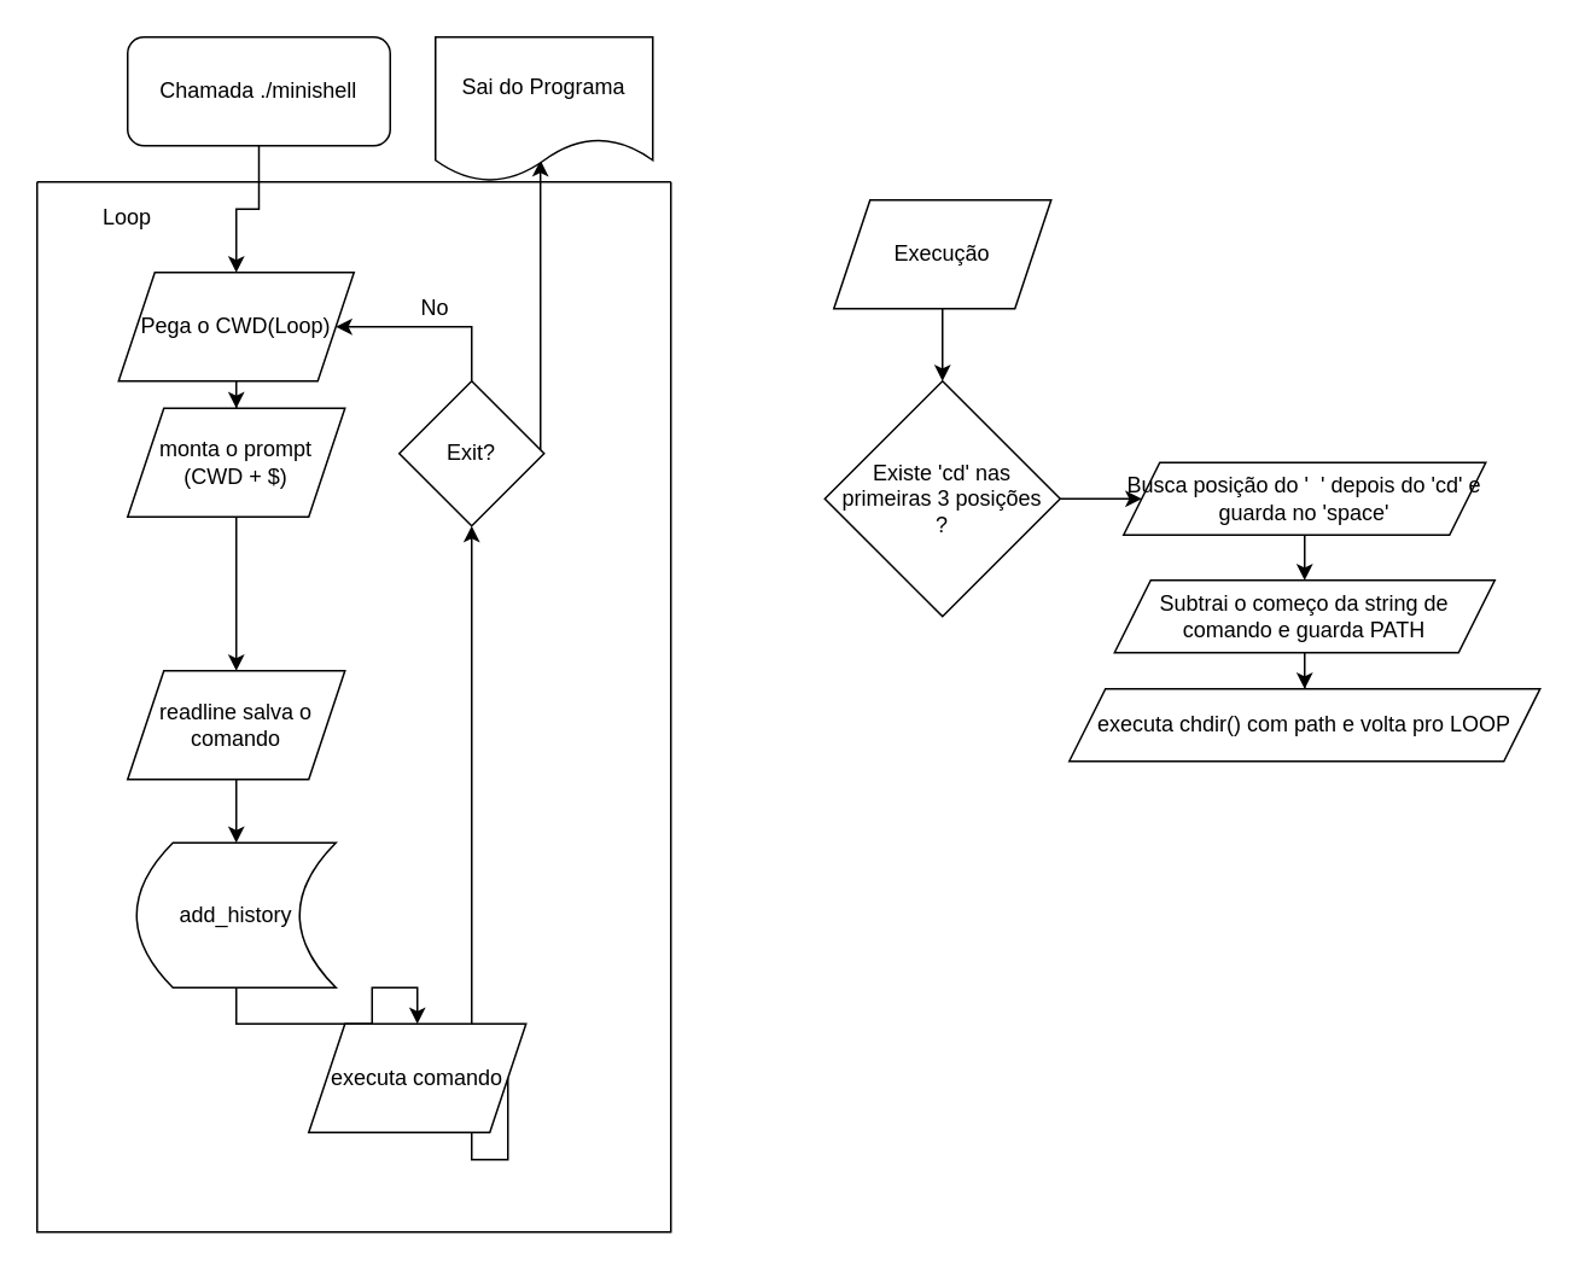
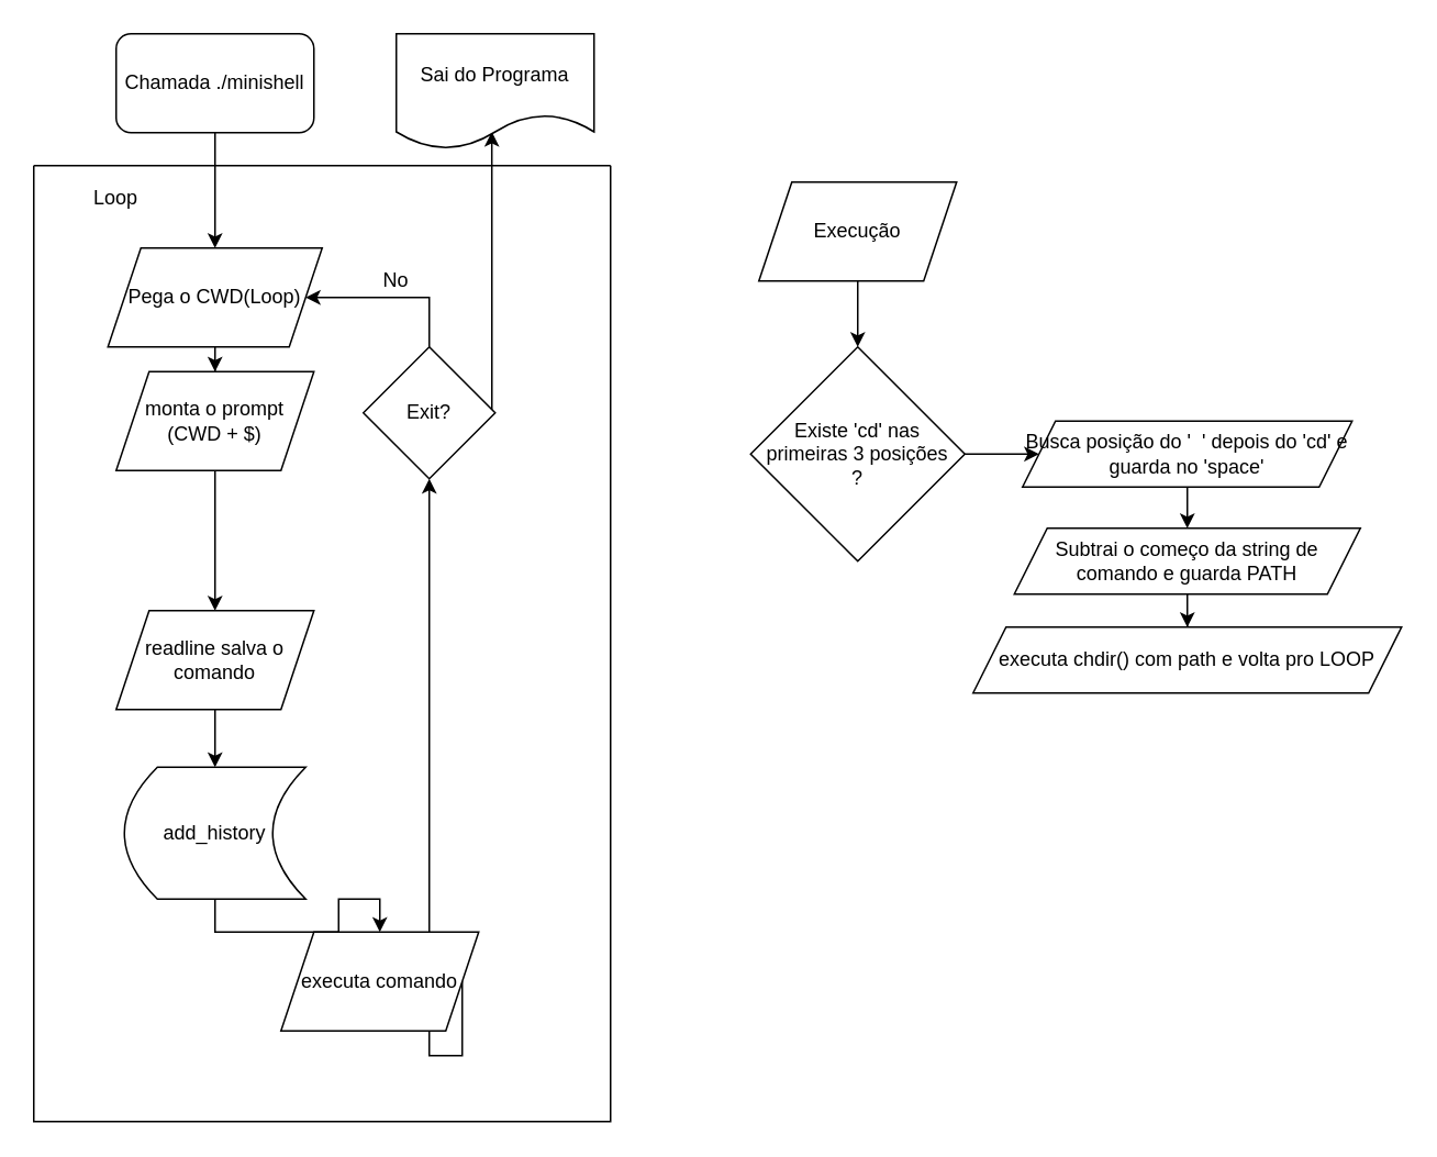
  <mxCell id="0" />
  <mxCell id="1" parent="0" />
  <mxCell id="2" style="edgeStyle=orthogonalEdgeStyle;rounded=0;orthogonalLoop=1;jettySize=auto;html=1;" edge="1" parent="1" source="3" target="5"><mxGeometry relative="1" as="geometry" /></mxCell>
- <mxCell id="3" value="Chamada ./minishell" style="rounded=1;whiteSpace=wrap;html=1;" vertex="1" parent="1"><mxGeometry x="70" y="20" width="145" height="60" as="geometry" /></mxCell>
+ <mxCell id="3" value="Chamada ./minishell" style="rounded=1;whiteSpace=wrap;html=1;" vertex="1" parent="1"><mxGeometry x="70" y="20" width="120" height="60" as="geometry" /></mxCell>
  <mxCell id="4" style="edgeStyle=orthogonalEdgeStyle;rounded=0;orthogonalLoop=1;jettySize=auto;html=1;" edge="1" parent="1" source="5" target="7"><mxGeometry relative="1" as="geometry" /></mxCell>
  <mxCell id="5" value="&lt;div&gt;Pega o CWD(Loop)&lt;/div&gt;" style="shape=parallelogram;perimeter=parallelogramPerimeter;whiteSpace=wrap;html=1;fixedSize=1;" vertex="1" parent="1"><mxGeometry x="65" y="150" width="130" height="60" as="geometry" /></mxCell>
  <mxCell id="6" style="edgeStyle=orthogonalEdgeStyle;rounded=0;orthogonalLoop=1;jettySize=auto;html=1;entryX=0.5;entryY=0;entryDx=0;entryDy=0;" edge="1" parent="1" source="7" target="10"><mxGeometry relative="1" as="geometry" /></mxCell>
  <mxCell id="7" value="monta o prompt (CWD + $)" style="shape=parallelogram;perimeter=parallelogramPerimeter;whiteSpace=wrap;html=1;fixedSize=1;" vertex="1" parent="1"><mxGeometry x="70" y="225" width="120" height="60" as="geometry" /></mxCell>
  <mxCell id="8" style="edgeStyle=orthogonalEdgeStyle;rounded=0;orthogonalLoop=1;jettySize=auto;html=1;exitX=1;exitY=0.5;exitDx=0;exitDy=0;" edge="1" parent="1" source="17"><mxGeometry relative="1" as="geometry"><mxPoint x="260" y="290" as="targetPoint" /><Array as="points"><mxPoint x="260" y="640" /></Array></mxGeometry></mxCell>
  <mxCell id="9" style="edgeStyle=orthogonalEdgeStyle;rounded=0;orthogonalLoop=1;jettySize=auto;html=1;entryX=0.5;entryY=0;entryDx=0;entryDy=0;" edge="1" parent="1" source="10" target="20"><mxGeometry relative="1" as="geometry" /></mxCell>
  <mxCell id="10" value="readline salva o comando" style="shape=parallelogram;perimeter=parallelogramPerimeter;whiteSpace=wrap;html=1;fixedSize=1;" vertex="1" parent="1"><mxGeometry x="70" y="370" width="120" height="60" as="geometry" /></mxCell>
  <mxCell id="11" style="edgeStyle=orthogonalEdgeStyle;rounded=0;orthogonalLoop=1;jettySize=auto;html=1;entryX=1;entryY=0.5;entryDx=0;entryDy=0;" edge="1" parent="1" source="13" target="5"><mxGeometry relative="1" as="geometry"><mxPoint x="250" y="150" as="targetPoint" /><Array as="points"><mxPoint x="260" y="180" /></Array></mxGeometry></mxCell>
  <mxCell id="12" style="edgeStyle=orthogonalEdgeStyle;rounded=0;orthogonalLoop=1;jettySize=auto;html=1;entryX=0.483;entryY=0.85;entryDx=0;entryDy=0;entryPerimeter=0;" edge="1" parent="1" source="13" target="15"><mxGeometry relative="1" as="geometry"><Array as="points"><mxPoint x="298" y="190" /><mxPoint x="298" y="190" /></Array></mxGeometry></mxCell>
  <mxCell id="13" value="Exit?" style="rhombus;whiteSpace=wrap;html=1;" vertex="1" parent="1"><mxGeometry x="220" y="210" width="80" height="80" as="geometry" /></mxCell>
  <mxCell id="14" value="No" style="text;html=1;strokeColor=none;fillColor=none;align=center;verticalAlign=middle;whiteSpace=wrap;rounded=0;" vertex="1" parent="1"><mxGeometry x="220" y="160" width="40" height="20" as="geometry" /></mxCell>
- <mxCell id="15" value="Sai do Programa" style="shape=document;whiteSpace=wrap;html=1;boundedLbl=1;" vertex="1" parent="1"><mxGeometry x="240" y="20" width="120" height="80" as="geometry" /></mxCell>
+ <mxCell id="15" value="Sai do Programa" style="shape=document;whiteSpace=wrap;html=1;boundedLbl=1;" vertex="1" parent="1"><mxGeometry x="240" y="20" width="120" height="70" as="geometry" /></mxCell>
  <mxCell id="16" style="edgeStyle=orthogonalEdgeStyle;rounded=0;orthogonalLoop=1;jettySize=auto;html=1;entryX=0.5;entryY=0;entryDx=0;entryDy=0;" edge="1" parent="1" source="20" target="17"><mxGeometry relative="1" as="geometry" /></mxCell>
  <mxCell id="17" value="executa comando" style="shape=parallelogram;perimeter=parallelogramPerimeter;whiteSpace=wrap;html=1;fixedSize=1;" vertex="1" parent="1"><mxGeometry x="170" y="565" width="120" height="60" as="geometry" /></mxCell>
  <mxCell id="18" value="" style="swimlane;startSize=0;" vertex="1" parent="1"><mxGeometry x="20" y="100" width="350" height="580" as="geometry" /></mxCell>
  <mxCell id="19" value="Loop" style="text;html=1;strokeColor=none;fillColor=none;align=center;verticalAlign=middle;whiteSpace=wrap;rounded=0;" vertex="1" parent="18"><mxGeometry x="30" y="10" width="40" height="20" as="geometry" /></mxCell>
  <mxCell id="20" value="add_history" style="shape=dataStorage;whiteSpace=wrap;html=1;fixedSize=1;" vertex="1" parent="18"><mxGeometry x="55" y="365" width="110" height="80" as="geometry" /></mxCell>
  <mxCell id="21" style="edgeStyle=orthogonalEdgeStyle;rounded=0;orthogonalLoop=1;jettySize=auto;html=1;entryX=0.5;entryY=0;entryDx=0;entryDy=0;" edge="1" parent="1" source="22" target="24"><mxGeometry relative="1" as="geometry" /></mxCell>
  <mxCell id="22" value="Execução" style="shape=parallelogram;perimeter=parallelogramPerimeter;whiteSpace=wrap;html=1;fixedSize=1;" vertex="1" parent="1"><mxGeometry x="460" y="110" width="120" height="60" as="geometry" /></mxCell>
  <mxCell id="23" style="edgeStyle=orthogonalEdgeStyle;rounded=0;orthogonalLoop=1;jettySize=auto;html=1;entryX=0;entryY=0.5;entryDx=0;entryDy=0;" edge="1" parent="1" source="24" target="26"><mxGeometry relative="1" as="geometry" /></mxCell>
  <mxCell id="24" value="&lt;div&gt;Existe 'cd' nas&lt;/div&gt;&lt;div&gt;primeiras 3 posições&lt;br&gt;&lt;/div&gt;?" style="rhombus;whiteSpace=wrap;html=1;" vertex="1" parent="1"><mxGeometry x="455" y="210" width="130" height="130" as="geometry" /></mxCell>
  <mxCell id="25" style="edgeStyle=orthogonalEdgeStyle;rounded=0;orthogonalLoop=1;jettySize=auto;html=1;" edge="1" parent="1" source="26" target="28"><mxGeometry relative="1" as="geometry" /></mxCell>
  <mxCell id="26" value="Busca posição do '&amp;nbsp; ' depois do 'cd' e guarda no 'space'" style="shape=parallelogram;perimeter=parallelogramPerimeter;whiteSpace=wrap;html=1;fixedSize=1;" vertex="1" parent="1"><mxGeometry x="620" y="255" width="200" height="40" as="geometry" /></mxCell>
  <mxCell id="27" style="edgeStyle=orthogonalEdgeStyle;rounded=0;orthogonalLoop=1;jettySize=auto;html=1;entryX=0.5;entryY=0;entryDx=0;entryDy=0;" edge="1" parent="1" source="28" target="29"><mxGeometry relative="1" as="geometry" /></mxCell>
  <mxCell id="28" value="Subtrai o começo da string de comando e guarda PATH" style="shape=parallelogram;perimeter=parallelogramPerimeter;whiteSpace=wrap;html=1;fixedSize=1;" vertex="1" parent="1"><mxGeometry x="615" y="320" width="210" height="40" as="geometry" /></mxCell>
  <mxCell id="29" value="executa chdir() com path e volta pro LOOP" style="shape=parallelogram;perimeter=parallelogramPerimeter;whiteSpace=wrap;html=1;fixedSize=1;" vertex="1" parent="1"><mxGeometry x="590" y="380" width="260" height="40" as="geometry" /></mxCell>
